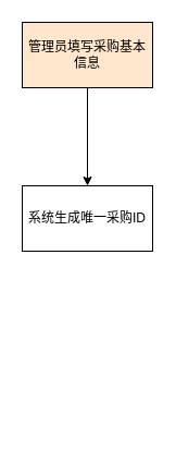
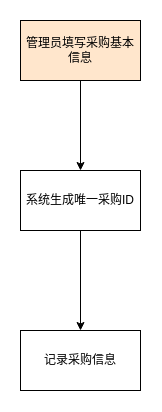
  <mxCell id="0" />
  <mxCell id="1" parent="0" />
  <mxCell id="2" value="管理员填写采购基本信息" style="rounded=0;whiteSpace=wrap;html=1;fillColor=#ffe6cc;" vertex="1" parent="1"><mxGeometry x="20" y="20" width="120" height="60" as="geometry" /></mxCell>
  <mxCell id="3" value="系统生成唯一采购ID" style="rounded=0;whiteSpace=wrap;html=1;" vertex="1" parent="1"><mxGeometry x="20" y="170" width="120" height="60" as="geometry" /></mxCell>
+ <mxCell id="4" value="记录采购信息" style="rounded=0;whiteSpace=wrap;html=1;" vertex="1" parent="1"><mxGeometry x="20" y="330" width="120" height="60" as="geometry" /></mxCell>
  <mxCell id="5" value="" style="endArrow=classic;html=1;rounded=0;" edge="1" parent="1" source="2" target="3"><mxGeometry width="50" height="50" relative="1" as="geometry"><mxPoint x="286" y="260" as="sourcePoint" /><mxPoint x="336" y="210" as="targetPoint" /></mxGeometry></mxCell>
+ <mxCell id="6" value="" style="endArrow=classic;html=1;rounded=0;" edge="1" parent="1" source="3" target="4"><mxGeometry width="50" height="50" relative="1" as="geometry"><mxPoint x="126" y="200" as="sourcePoint" /><mxPoint x="176" y="150" as="targetPoint" /></mxGeometry></mxCell>
